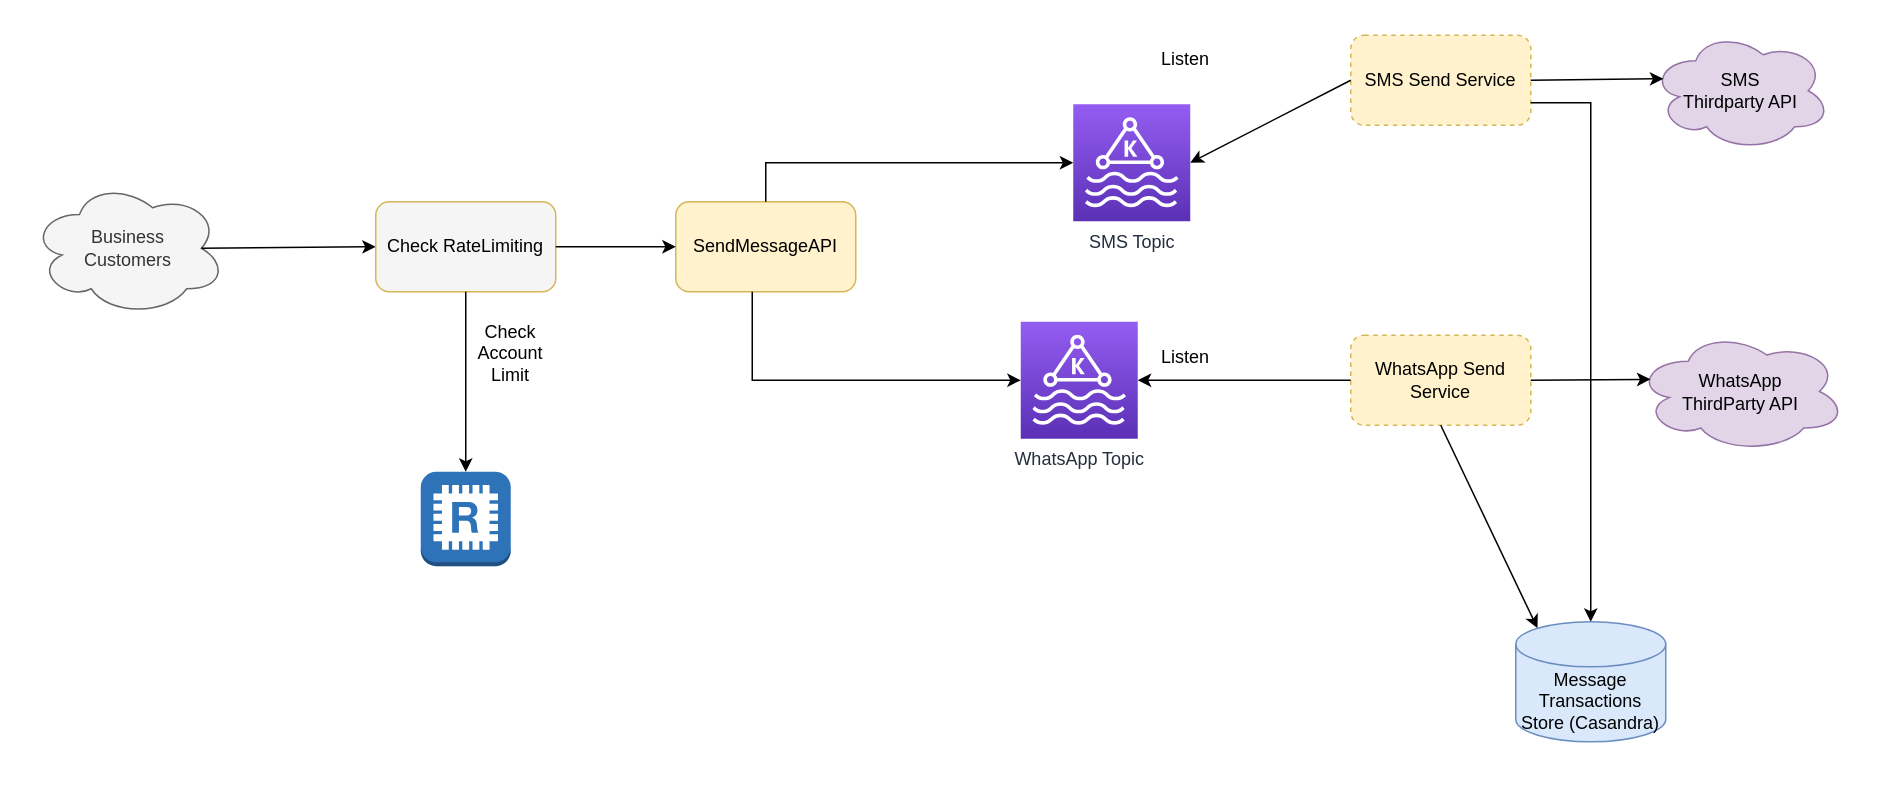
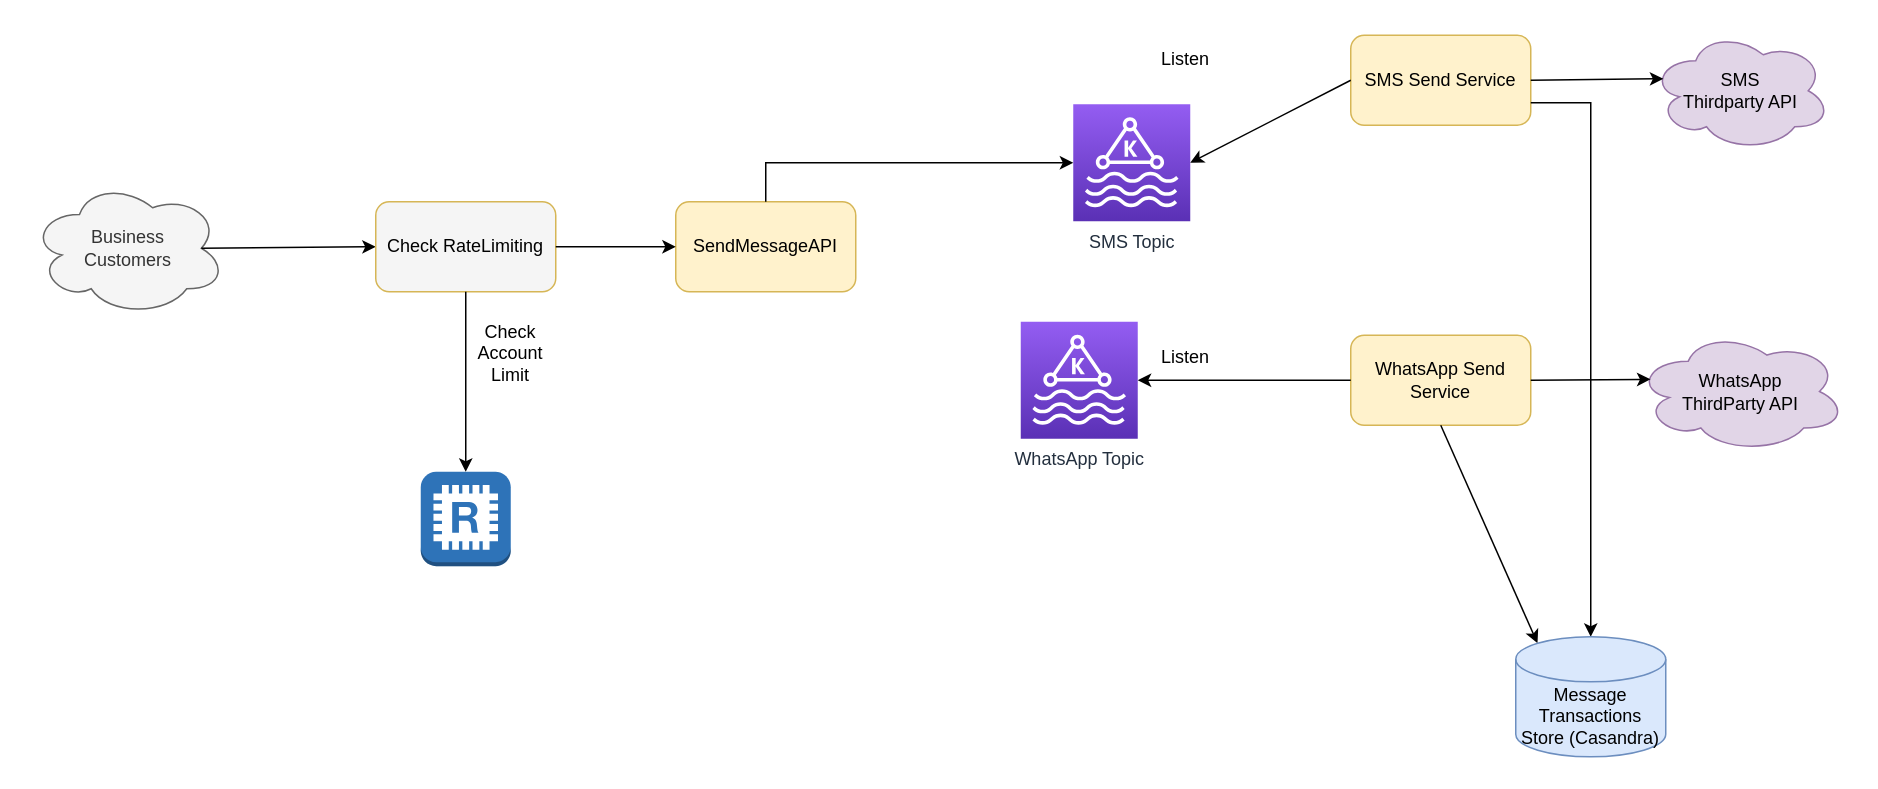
  <mxCell id="0" />
  <mxCell id="1" parent="0" />
  <mxCell id="2" value="SendMessageAPI" style="rounded=1;whiteSpace=wrap;html=1;fillColor=#fff2cc;strokeColor=#d6b656;" parent="1" vertex="1"><mxGeometry x="450" y="134" width="120" height="60" as="geometry" /></mxCell>
  <mxCell id="3" value="SMS Topic" style="sketch=0;points=[[0,0,0],[0.25,0,0],[0.5,0,0],[0.75,0,0],[1,0,0],[0,1,0],[0.25,1,0],[0.5,1,0],[0.75,1,0],[1,1,0],[0,0.25,0],[0,0.5,0],[0,0.75,0],[1,0.25,0],[1,0.5,0],[1,0.75,0]];outlineConnect=0;fontColor=#232F3E;gradientColor=#945DF2;gradientDirection=north;fillColor=#5A30B5;strokeColor=#ffffff;dashed=0;verticalLabelPosition=bottom;verticalAlign=top;align=center;html=1;fontSize=12;fontStyle=0;aspect=fixed;shape=mxgraph.aws4.resourceIcon;resIcon=mxgraph.aws4.managed_streaming_for_kafka;" parent="1" vertex="1"><mxGeometry x="715" y="69" width="78" height="78" as="geometry" /></mxCell>
  <mxCell id="4" value="WhatsApp Topic" style="sketch=0;points=[[0,0,0],[0.25,0,0],[0.5,0,0],[0.75,0,0],[1,0,0],[0,1,0],[0.25,1,0],[0.5,1,0],[0.75,1,0],[1,1,0],[0,0.25,0],[0,0.5,0],[0,0.75,0],[1,0.25,0],[1,0.5,0],[1,0.75,0]];outlineConnect=0;fontColor=#232F3E;gradientColor=#945DF2;gradientDirection=north;fillColor=#5A30B5;strokeColor=#ffffff;dashed=0;verticalLabelPosition=bottom;verticalAlign=top;align=center;html=1;fontSize=12;fontStyle=0;aspect=fixed;shape=mxgraph.aws4.resourceIcon;resIcon=mxgraph.aws4.managed_streaming_for_kafka;" parent="1" vertex="1"><mxGeometry x="680" y="214" width="78" height="78" as="geometry" /></mxCell>
  <mxCell id="5" value="" style="endArrow=classic;html=1;rounded=0;exitX=0.5;exitY=0;exitDx=0;exitDy=0;entryX=0;entryY=0.5;entryDx=0;entryDy=0;entryPerimeter=0;edgeStyle=orthogonalEdgeStyle;" parent="1" source="2" target="3" edge="1"><mxGeometry width="50" height="50" relative="1" as="geometry"><mxPoint x="710" y="164" as="sourcePoint" /><mxPoint x="760" y="114" as="targetPoint" /></mxGeometry></mxCell>
- <mxCell id="6" value="" style="endArrow=classic;html=1;rounded=0;exitX=0.425;exitY=1;exitDx=0;exitDy=0;exitPerimeter=0;edgeStyle=orthogonalEdgeStyle;entryX=0;entryY=0.5;entryDx=0;entryDy=0;entryPerimeter=0;" parent="1" source="2" target="4" edge="1"><mxGeometry width="50" height="50" relative="1" as="geometry"><mxPoint x="710" y="164" as="sourcePoint" /><mxPoint x="760" y="114" as="targetPoint" /></mxGeometry></mxCell>
- <mxCell id="7" value="SMS Send Service" style="rounded=1;whiteSpace=wrap;html=1;fillColor=#fff2cc;strokeColor=#d6b656;dashed=1;" parent="1" vertex="1"><mxGeometry x="900" y="23" width="120" height="60" as="geometry" /></mxCell>
+ <mxCell id="7" value="SMS Send Service" style="rounded=1;whiteSpace=wrap;html=1;fillColor=#fff2cc;strokeColor=#d6b656;" parent="1" vertex="1"><mxGeometry x="900" y="23" width="120" height="60" as="geometry" /></mxCell>
  <mxCell id="8" value="" style="endArrow=classic;html=1;rounded=0;exitX=0;exitY=0.5;exitDx=0;exitDy=0;entryX=1;entryY=0.5;entryDx=0;entryDy=0;entryPerimeter=0;" parent="1" source="7" target="3" edge="1"><mxGeometry width="50" height="50" relative="1" as="geometry"><mxPoint x="710" y="164" as="sourcePoint" /><mxPoint x="760" y="114" as="targetPoint" /></mxGeometry></mxCell>
- <mxCell id="9" value="WhatsApp Send Service" style="rounded=1;whiteSpace=wrap;html=1;fillColor=#fff2cc;strokeColor=#d6b656;dashed=1;" parent="1" vertex="1"><mxGeometry x="900" y="223" width="120" height="60" as="geometry" /></mxCell>
+ <mxCell id="9" value="WhatsApp Send Service" style="rounded=1;whiteSpace=wrap;html=1;fillColor=#fff2cc;strokeColor=#d6b656;" parent="1" vertex="1"><mxGeometry x="900" y="223" width="120" height="60" as="geometry" /></mxCell>
  <mxCell id="10" value="" style="endArrow=classic;html=1;rounded=0;exitX=0;exitY=0.5;exitDx=0;exitDy=0;" parent="1" source="9" target="4" edge="1"><mxGeometry width="50" height="50" relative="1" as="geometry"><mxPoint x="710" y="164" as="sourcePoint" /><mxPoint x="760" y="114" as="targetPoint" /></mxGeometry></mxCell>
  <mxCell id="11" value="" style="endArrow=classic;html=1;rounded=0;exitX=0.5;exitY=1;exitDx=0;exitDy=0;entryX=0.145;entryY=0;entryDx=0;entryDy=4.35;entryPerimeter=0;" parent="1" source="9" target="26" edge="1"><mxGeometry width="50" height="50" relative="1" as="geometry"><mxPoint x="850" y="294" as="sourcePoint" /><mxPoint x="1040.114" y="424" as="targetPoint" /></mxGeometry></mxCell>
  <mxCell id="12" value="WhatsApp &lt;br&gt;ThirdParty API" style="ellipse;shape=cloud;whiteSpace=wrap;html=1;fillColor=#e1d5e7;strokeColor=#9673a6;" parent="1" vertex="1"><mxGeometry x="1090" y="220" width="140" height="81" as="geometry" /></mxCell>
  <mxCell id="13" value="" style="endArrow=classic;html=1;rounded=0;exitX=1;exitY=0.5;exitDx=0;exitDy=0;entryX=0.07;entryY=0.4;entryDx=0;entryDy=0;entryPerimeter=0;" parent="1" source="9" target="12" edge="1"><mxGeometry width="50" height="50" relative="1" as="geometry"><mxPoint x="850" y="254" as="sourcePoint" /><mxPoint x="1070" y="234" as="targetPoint" /></mxGeometry></mxCell>
  <mxCell id="14" value="SMS &lt;br&gt;Thirdparty API" style="ellipse;shape=cloud;whiteSpace=wrap;html=1;fillColor=#e1d5e7;strokeColor=#9673a6;" parent="1" vertex="1"><mxGeometry x="1100" y="20" width="120" height="80" as="geometry" /></mxCell>
  <mxCell id="15" value="" style="endArrow=classic;html=1;rounded=0;exitX=1;exitY=0.5;exitDx=0;exitDy=0;entryX=0.07;entryY=0.4;entryDx=0;entryDy=0;entryPerimeter=0;" parent="1" source="7" target="14" edge="1"><mxGeometry width="50" height="50" relative="1" as="geometry"><mxPoint x="850" y="214" as="sourcePoint" /><mxPoint x="900" y="164" as="targetPoint" /></mxGeometry></mxCell>
  <mxCell id="16" value="Business &lt;br&gt;Customers" style="ellipse;shape=cloud;whiteSpace=wrap;html=1;fillColor=#f5f5f5;fontColor=#333333;strokeColor=#666666;" parent="1" vertex="1"><mxGeometry x="20" y="120" width="130" height="90" as="geometry" /></mxCell>
  <mxCell id="17" value="" style="endArrow=classic;html=1;rounded=0;exitX=0.875;exitY=0.5;exitDx=0;exitDy=0;exitPerimeter=0;entryX=0;entryY=0.5;entryDx=0;entryDy=0;" parent="1" source="16" target="21" edge="1"><mxGeometry width="50" height="50" relative="1" as="geometry"><mxPoint x="450" y="214" as="sourcePoint" /><mxPoint x="260" y="149" as="targetPoint" /></mxGeometry></mxCell>
  <mxCell id="18" value="" style="endArrow=classic;html=1;rounded=0;exitX=1;exitY=0.75;exitDx=0;exitDy=0;edgeStyle=orthogonalEdgeStyle;entryX=0.5;entryY=0;entryDx=0;entryDy=0;entryPerimeter=0;" parent="1" source="7" target="26" edge="1"><mxGeometry width="50" height="50" relative="1" as="geometry"><mxPoint x="840" y="284" as="sourcePoint" /><mxPoint x="1060" y="424" as="targetPoint" /></mxGeometry></mxCell>
  <mxCell id="19" value="Listen" style="text;html=1;strokeColor=none;fillColor=none;align=center;verticalAlign=middle;whiteSpace=wrap;rounded=0;" parent="1" vertex="1"><mxGeometry x="760" y="24" width="60" height="30" as="geometry" /></mxCell>
  <mxCell id="20" value="Listen" style="text;html=1;strokeColor=none;fillColor=none;align=center;verticalAlign=middle;whiteSpace=wrap;rounded=0;" parent="1" vertex="1"><mxGeometry x="760" y="223" width="60" height="30" as="geometry" /></mxCell>
  <mxCell id="21" value="Check RateLimiting" style="rounded=1;whiteSpace=wrap;html=1;fillColor=#f5f5f5;strokeColor=#d6b656;" vertex="1" parent="1"><mxGeometry x="250" y="134" width="120" height="60" as="geometry" /></mxCell>
  <mxCell id="22" value="" style="outlineConnect=0;dashed=0;verticalLabelPosition=bottom;verticalAlign=top;align=center;html=1;shape=mxgraph.aws3.redis;fillColor=#2E73B8;gradientColor=none;" vertex="1" parent="1"><mxGeometry x="280" y="314" width="60" height="63" as="geometry" /></mxCell>
  <mxCell id="23" value="" style="endArrow=classic;html=1;rounded=0;exitX=0.5;exitY=1;exitDx=0;exitDy=0;entryX=0.5;entryY=0;entryDx=0;entryDy=0;entryPerimeter=0;" edge="1" parent="1" source="21" target="22"><mxGeometry width="50" height="50" relative="1" as="geometry"><mxPoint x="570" y="274" as="sourcePoint" /><mxPoint x="620" y="224" as="targetPoint" /></mxGeometry></mxCell>
  <mxCell id="24" value="" style="endArrow=classic;html=1;rounded=0;exitX=1;exitY=0.5;exitDx=0;exitDy=0;entryX=0;entryY=0.5;entryDx=0;entryDy=0;" edge="1" parent="1" source="21" target="2"><mxGeometry width="50" height="50" relative="1" as="geometry"><mxPoint x="570" y="274" as="sourcePoint" /><mxPoint x="620" y="224" as="targetPoint" /></mxGeometry></mxCell>
  <mxCell id="25" value="Check Account Limit" style="text;html=1;strokeColor=none;fillColor=none;align=center;verticalAlign=middle;whiteSpace=wrap;rounded=0;" vertex="1" parent="1"><mxGeometry x="310" y="220" width="60" height="30" as="geometry" /></mxCell>
- <mxCell id="26" value="&lt;span style=&quot;&quot;&gt;Message Transactions &lt;br&gt;Store&lt;/span&gt; (Casandra)" style="shape=cylinder3;whiteSpace=wrap;html=1;boundedLbl=1;backgroundOutline=1;size=15;fillColor=#dae8fc;strokeColor=#6c8ebf;" vertex="1" parent="1"><mxGeometry x="1010" y="414" width="100" height="80" as="geometry" /></mxCell>
+ <mxCell id="26" value="&lt;span style=&quot;&quot;&gt;Message Transactions &lt;br&gt;Store&lt;/span&gt; (Casandra)" style="shape=cylinder3;whiteSpace=wrap;html=1;boundedLbl=1;backgroundOutline=1;size=15;fillColor=#dae8fc;strokeColor=#6c8ebf;" vertex="1" parent="1"><mxGeometry x="1010" y="424" width="100" height="80" as="geometry" /></mxCell>
